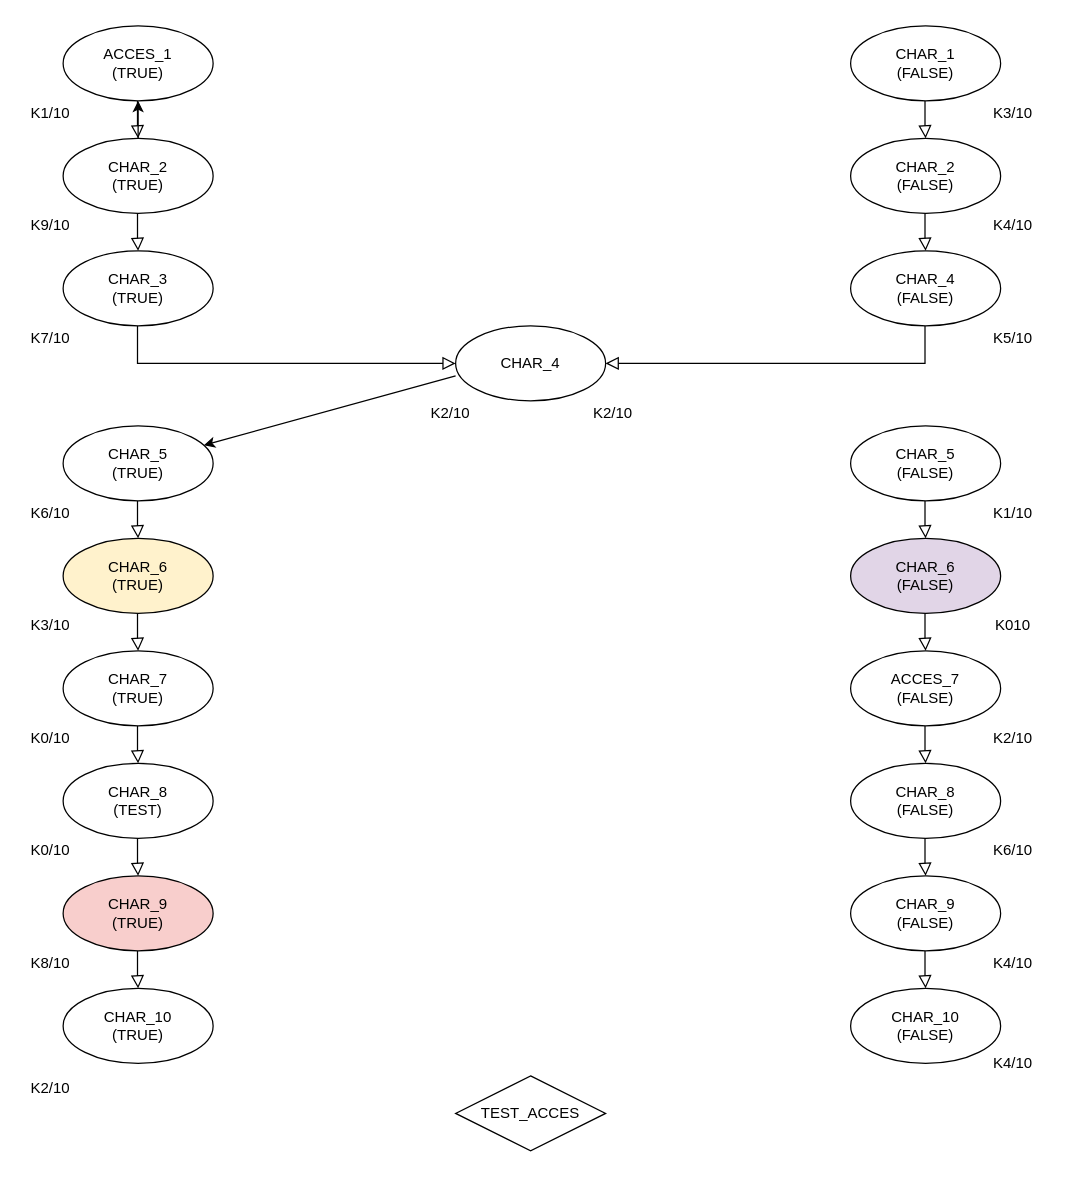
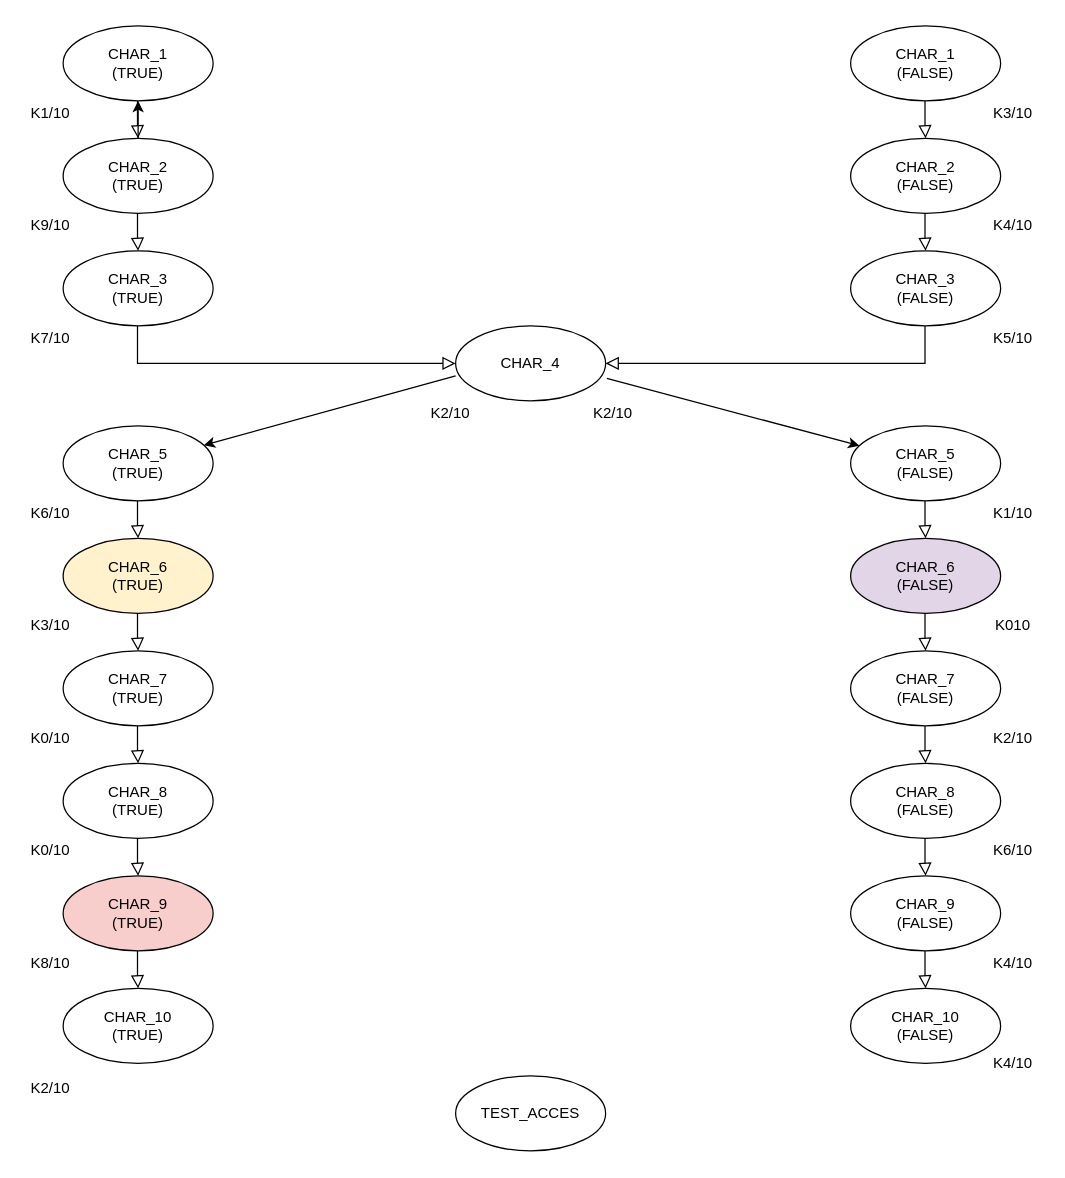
  <mxCell id="0" />
  <mxCell id="1" parent="0" />
- <mxCell id="2" value="&lt;div&gt;ACCES_1&lt;/div&gt;&lt;div&gt;(TRUE)&lt;/div&gt;" style="ellipse;whiteSpace=wrap;html=1;" vertex="1" parent="1"><mxGeometry x="50" y="20" width="120" height="60" as="geometry" /></mxCell>
+ <mxCell id="2" value="&lt;div&gt;CHAR_1&lt;/div&gt;&lt;div&gt;(TRUE)&lt;/div&gt;" style="ellipse;whiteSpace=wrap;html=1;" vertex="1" parent="1"><mxGeometry x="50" y="20" width="120" height="60" as="geometry" /></mxCell>
  <mxCell id="3" value="&lt;div&gt;CHAR_1&lt;/div&gt;&lt;div&gt;(FALSE&lt;span&gt;)&lt;/span&gt;&lt;/div&gt;" style="ellipse;whiteSpace=wrap;html=1;" vertex="1" parent="1"><mxGeometry x="680" y="20" width="120" height="60" as="geometry" /></mxCell>
  <mxCell id="4" value="" style="edgeStyle=orthogonalEdgeStyle;rounded=0;orthogonalLoop=1;jettySize=auto;html=1;" edge="1" parent="1" source="5" target="2"><mxGeometry relative="1" as="geometry" /></mxCell>
  <mxCell id="5" value="&lt;div&gt;CHAR_2&lt;/div&gt;&lt;div&gt;(TRUE)&lt;/div&gt;" style="ellipse;whiteSpace=wrap;html=1;" vertex="1" parent="1"><mxGeometry x="50" y="110" width="120" height="60" as="geometry" /></mxCell>
  <mxCell id="6" value="&lt;div&gt;CHAR_3&lt;/div&gt;&lt;div&gt;(TRUE)&lt;/div&gt;" style="ellipse;whiteSpace=wrap;html=1;" vertex="1" parent="1"><mxGeometry x="50" y="200" width="120" height="60" as="geometry" /></mxCell>
  <mxCell id="7" value="" style="rounded=0;html=1;jettySize=auto;orthogonalLoop=1;fontSize=11;endArrow=block;endFill=0;endSize=8;strokeWidth=1;shadow=0;labelBackgroundColor=none;edgeStyle=orthogonalEdgeStyle;" edge="1" parent="1"><mxGeometry relative="1" as="geometry"><mxPoint x="109.5" y="170" as="sourcePoint" /><mxPoint x="110" y="200" as="targetPoint" /><Array as="points"><mxPoint x="110" y="190" /><mxPoint x="110" y="190" /></Array></mxGeometry></mxCell>
  <mxCell id="8" value="" style="rounded=0;html=1;jettySize=auto;orthogonalLoop=1;fontSize=11;endArrow=block;endFill=0;endSize=8;strokeWidth=1;shadow=0;labelBackgroundColor=none;edgeStyle=orthogonalEdgeStyle;" edge="1" parent="1"><mxGeometry relative="1" as="geometry"><mxPoint x="109.5" y="80" as="sourcePoint" /><mxPoint x="110" y="110" as="targetPoint" /><Array as="points"><mxPoint x="110" y="100" /><mxPoint x="110" y="100" /></Array></mxGeometry></mxCell>
  <mxCell id="9" value="&lt;div&gt;CHAR_4&lt;/div&gt;" style="ellipse;whiteSpace=wrap;html=1;" vertex="1" parent="1"><mxGeometry x="364" y="260" width="120" height="60" as="geometry" /></mxCell>
  <mxCell id="10" value="&lt;div&gt;CHAR_5&lt;/div&gt;&lt;div&gt;(TRUE)&lt;/div&gt;" style="ellipse;whiteSpace=wrap;html=1;" vertex="1" parent="1"><mxGeometry x="50" y="340" width="120" height="60" as="geometry" /></mxCell>
  <mxCell id="11" value="" style="rounded=0;html=1;jettySize=auto;orthogonalLoop=1;fontSize=11;endArrow=block;endFill=0;endSize=8;strokeWidth=1;shadow=0;labelBackgroundColor=none;edgeStyle=orthogonalEdgeStyle;entryX=0;entryY=0.5;entryDx=0;entryDy=0;" edge="1" parent="1" target="9"><mxGeometry relative="1" as="geometry"><mxPoint x="109.5" y="260" as="sourcePoint" /><mxPoint x="110" y="290" as="targetPoint" /><Array as="points"><mxPoint x="110" y="290" /></Array></mxGeometry></mxCell>
  <mxCell id="12" value="" style="rounded=0;html=1;jettySize=auto;orthogonalLoop=1;fontSize=11;endArrow=block;endFill=0;endSize=8;strokeWidth=1;shadow=0;labelBackgroundColor=none;edgeStyle=orthogonalEdgeStyle;" edge="1" parent="1"><mxGeometry relative="1" as="geometry"><mxPoint x="739.5" y="80" as="sourcePoint" /><mxPoint x="740" y="110" as="targetPoint" /><Array as="points"><mxPoint x="740" y="100" /><mxPoint x="740" y="100" /></Array></mxGeometry></mxCell>
  <mxCell id="13" value="" style="rounded=0;html=1;jettySize=auto;orthogonalLoop=1;fontSize=11;endArrow=block;endFill=0;endSize=8;strokeWidth=1;shadow=0;labelBackgroundColor=none;edgeStyle=orthogonalEdgeStyle;" edge="1" parent="1"><mxGeometry relative="1" as="geometry"><mxPoint x="109.5" y="400" as="sourcePoint" /><mxPoint x="110" y="430" as="targetPoint" /><Array as="points"><mxPoint x="110" y="420" /><mxPoint x="110" y="420" /></Array></mxGeometry></mxCell>
  <mxCell id="14" value="&lt;div&gt;CHAR_2&lt;/div&gt;&lt;div&gt;(FALSE&lt;span&gt;)&lt;/span&gt;&lt;/div&gt;" style="ellipse;whiteSpace=wrap;html=1;" vertex="1" parent="1"><mxGeometry x="680" y="110" width="120" height="60" as="geometry" /></mxCell>
  <mxCell id="15" value="" style="rounded=0;html=1;jettySize=auto;orthogonalLoop=1;fontSize=11;endArrow=block;endFill=0;endSize=8;strokeWidth=1;shadow=0;labelBackgroundColor=none;edgeStyle=orthogonalEdgeStyle;" edge="1" parent="1"><mxGeometry relative="1" as="geometry"><mxPoint x="739.5" y="170" as="sourcePoint" /><mxPoint x="740" y="200" as="targetPoint" /><Array as="points"><mxPoint x="740" y="190" /><mxPoint x="740" y="190" /></Array></mxGeometry></mxCell>
- <mxCell id="16" value="&lt;div&gt;CHAR_4&lt;/div&gt;&lt;div&gt;(FALSE&lt;span&gt;)&lt;/span&gt;&lt;/div&gt;" style="ellipse;whiteSpace=wrap;html=1;" vertex="1" parent="1"><mxGeometry x="680" y="200" width="120" height="60" as="geometry" /></mxCell>
+ <mxCell id="16" value="&lt;div&gt;CHAR_3&lt;/div&gt;&lt;div&gt;(FALSE&lt;span&gt;)&lt;/span&gt;&lt;/div&gt;" style="ellipse;whiteSpace=wrap;html=1;" vertex="1" parent="1"><mxGeometry x="680" y="200" width="120" height="60" as="geometry" /></mxCell>
  <mxCell id="17" value="" style="rounded=0;html=1;jettySize=auto;orthogonalLoop=1;fontSize=11;endArrow=block;endFill=0;endSize=8;strokeWidth=1;shadow=0;labelBackgroundColor=none;edgeStyle=orthogonalEdgeStyle;entryX=1;entryY=0.5;entryDx=0;entryDy=0;" edge="1" parent="1" target="9"><mxGeometry relative="1" as="geometry"><mxPoint x="739.5" y="260" as="sourcePoint" /><mxPoint x="740" y="290" as="targetPoint" /><Array as="points"><mxPoint x="740" y="290" /></Array></mxGeometry></mxCell>
  <mxCell id="18" value="" style="endArrow=classic;html=1;" edge="1" parent="1" target="10"><mxGeometry width="50" height="50" relative="1" as="geometry"><mxPoint x="364" y="300" as="sourcePoint" /><mxPoint x="294" y="350" as="targetPoint" /></mxGeometry></mxCell>
  <mxCell id="19" value="&lt;div&gt;CHAR_5&lt;/div&gt;&lt;div&gt;(FALSE)&lt;/div&gt;" style="ellipse;whiteSpace=wrap;html=1;" vertex="1" parent="1"><mxGeometry x="680" y="340" width="120" height="60" as="geometry" /></mxCell>
+ <mxCell id="20" value="" style="endArrow=classic;html=1;exitX=1.008;exitY=0.7;exitDx=0;exitDy=0;exitPerimeter=0;" edge="1" parent="1" target="19" source="9"><mxGeometry width="50" height="50" relative="1" as="geometry"><mxPoint x="554" y="277.98" as="sourcePoint" /><mxPoint x="924" y="350" as="targetPoint" /></mxGeometry></mxCell>
  <mxCell id="21" value="&lt;div&gt;CHAR_6&lt;/div&gt;&lt;div&gt;(TRUE)&lt;/div&gt;" style="ellipse;whiteSpace=wrap;html=1;fillColor=#fff2cc;" vertex="1" parent="1"><mxGeometry x="50" y="430" width="120" height="60" as="geometry" /></mxCell>
  <mxCell id="22" value="&lt;div&gt;CHAR_7&lt;/div&gt;&lt;div&gt;(TRUE)&lt;/div&gt;" style="ellipse;whiteSpace=wrap;html=1;" vertex="1" parent="1"><mxGeometry x="50" y="520" width="120" height="60" as="geometry" /></mxCell>
- <mxCell id="23" value="&lt;div&gt;CHAR_8&lt;/div&gt;&lt;div&gt;(TEST)&lt;/div&gt;" style="ellipse;whiteSpace=wrap;html=1;" vertex="1" parent="1"><mxGeometry x="50" y="610" width="120" height="60" as="geometry" /></mxCell>
+ <mxCell id="23" value="&lt;div&gt;CHAR_8&lt;/div&gt;&lt;div&gt;(TRUE)&lt;/div&gt;" style="ellipse;whiteSpace=wrap;html=1;" vertex="1" parent="1"><mxGeometry x="50" y="610" width="120" height="60" as="geometry" /></mxCell>
  <mxCell id="24" value="" style="rounded=0;html=1;jettySize=auto;orthogonalLoop=1;fontSize=11;endArrow=block;endFill=0;endSize=8;strokeWidth=1;shadow=0;labelBackgroundColor=none;edgeStyle=orthogonalEdgeStyle;" edge="1" parent="1"><mxGeometry relative="1" as="geometry"><mxPoint x="109.5" y="580" as="sourcePoint" /><mxPoint x="110" y="610" as="targetPoint" /><Array as="points"><mxPoint x="110" y="600" /><mxPoint x="110" y="600" /></Array></mxGeometry></mxCell>
  <mxCell id="25" value="" style="rounded=0;html=1;jettySize=auto;orthogonalLoop=1;fontSize=11;endArrow=block;endFill=0;endSize=8;strokeWidth=1;shadow=0;labelBackgroundColor=none;edgeStyle=orthogonalEdgeStyle;" edge="1" parent="1"><mxGeometry relative="1" as="geometry"><mxPoint x="109.5" y="490" as="sourcePoint" /><mxPoint x="110" y="520" as="targetPoint" /><Array as="points"><mxPoint x="110" y="510" /><mxPoint x="110" y="510" /></Array></mxGeometry></mxCell>
  <mxCell id="26" value="" style="rounded=0;html=1;jettySize=auto;orthogonalLoop=1;fontSize=11;endArrow=block;endFill=0;endSize=8;strokeWidth=1;shadow=0;labelBackgroundColor=none;edgeStyle=orthogonalEdgeStyle;" edge="1" parent="1"><mxGeometry relative="1" as="geometry"><mxPoint x="109.5" y="670" as="sourcePoint" /><mxPoint x="110" y="700" as="targetPoint" /><Array as="points"><mxPoint x="110" y="690" /><mxPoint x="110" y="690" /></Array></mxGeometry></mxCell>
  <mxCell id="27" value="&lt;div&gt;CHAR_9&lt;/div&gt;&lt;div&gt;(TRUE)&lt;/div&gt;" style="ellipse;whiteSpace=wrap;html=1;fillColor=#f8cecc;" vertex="1" parent="1"><mxGeometry x="50" y="700" width="120" height="60" as="geometry" /></mxCell>
  <mxCell id="28" value="&lt;div&gt;CHAR_10&lt;/div&gt;&lt;div&gt;(TRUE)&lt;/div&gt;" style="ellipse;whiteSpace=wrap;html=1;" vertex="1" parent="1"><mxGeometry x="50" y="790" width="120" height="60" as="geometry" /></mxCell>
  <mxCell id="29" value="" style="rounded=0;html=1;jettySize=auto;orthogonalLoop=1;fontSize=11;endArrow=block;endFill=0;endSize=8;strokeWidth=1;shadow=0;labelBackgroundColor=none;edgeStyle=orthogonalEdgeStyle;" edge="1" parent="1"><mxGeometry relative="1" as="geometry"><mxPoint x="109.5" y="760" as="sourcePoint" /><mxPoint x="110" y="790" as="targetPoint" /><Array as="points"><mxPoint x="110" y="780" /><mxPoint x="110" y="780" /></Array></mxGeometry></mxCell>
  <mxCell id="30" value="" style="rounded=0;html=1;jettySize=auto;orthogonalLoop=1;fontSize=11;endArrow=block;endFill=0;endSize=8;strokeWidth=1;shadow=0;labelBackgroundColor=none;edgeStyle=orthogonalEdgeStyle;" edge="1" parent="1"><mxGeometry relative="1" as="geometry"><mxPoint x="739.5" y="400" as="sourcePoint" /><mxPoint x="740" y="430" as="targetPoint" /><Array as="points"><mxPoint x="740" y="420" /><mxPoint x="740" y="420" /></Array></mxGeometry></mxCell>
  <mxCell id="31" value="&lt;div&gt;CHAR_6&lt;/div&gt;&lt;div&gt;(FALSE&lt;span&gt;)&lt;/span&gt;&lt;/div&gt;" style="ellipse;whiteSpace=wrap;html=1;fillColor=#e1d5e7;" vertex="1" parent="1"><mxGeometry x="680" y="430" width="120" height="60" as="geometry" /></mxCell>
  <mxCell id="32" value="" style="rounded=0;html=1;jettySize=auto;orthogonalLoop=1;fontSize=11;endArrow=block;endFill=0;endSize=8;strokeWidth=1;shadow=0;labelBackgroundColor=none;edgeStyle=orthogonalEdgeStyle;" edge="1" parent="1"><mxGeometry relative="1" as="geometry"><mxPoint x="739.5" y="490" as="sourcePoint" /><mxPoint x="740" y="520" as="targetPoint" /><Array as="points"><mxPoint x="740" y="510" /><mxPoint x="740" y="510" /></Array></mxGeometry></mxCell>
- <mxCell id="33" value="&lt;div&gt;ACCES_7&lt;/div&gt;&lt;div&gt;(FALSE&lt;span&gt;)&lt;/span&gt;&lt;/div&gt;" style="ellipse;whiteSpace=wrap;html=1;" vertex="1" parent="1"><mxGeometry x="680" y="520" width="120" height="60" as="geometry" /></mxCell>
+ <mxCell id="33" value="&lt;div&gt;CHAR_7&lt;/div&gt;&lt;div&gt;(FALSE&lt;span&gt;)&lt;/span&gt;&lt;/div&gt;" style="ellipse;whiteSpace=wrap;html=1;" vertex="1" parent="1"><mxGeometry x="680" y="520" width="120" height="60" as="geometry" /></mxCell>
  <mxCell id="34" value="" style="rounded=0;html=1;jettySize=auto;orthogonalLoop=1;fontSize=11;endArrow=block;endFill=0;endSize=8;strokeWidth=1;shadow=0;labelBackgroundColor=none;edgeStyle=orthogonalEdgeStyle;" edge="1" parent="1"><mxGeometry relative="1" as="geometry"><mxPoint x="739.5" y="580" as="sourcePoint" /><mxPoint x="740" y="610" as="targetPoint" /><Array as="points"><mxPoint x="740" y="600" /><mxPoint x="740" y="600" /></Array></mxGeometry></mxCell>
  <mxCell id="35" value="&lt;div&gt;CHAR_8&lt;/div&gt;&lt;div&gt;(FALSE&lt;span&gt;)&lt;/span&gt;&lt;/div&gt;" style="ellipse;whiteSpace=wrap;html=1;" vertex="1" parent="1"><mxGeometry x="680" y="610" width="120" height="60" as="geometry" /></mxCell>
  <mxCell id="36" value="" style="rounded=0;html=1;jettySize=auto;orthogonalLoop=1;fontSize=11;endArrow=block;endFill=0;endSize=8;strokeWidth=1;shadow=0;labelBackgroundColor=none;edgeStyle=orthogonalEdgeStyle;" edge="1" parent="1"><mxGeometry relative="1" as="geometry"><mxPoint x="739.5" y="670" as="sourcePoint" /><mxPoint x="740" y="700" as="targetPoint" /><Array as="points"><mxPoint x="740" y="690" /><mxPoint x="740" y="690" /></Array></mxGeometry></mxCell>
  <mxCell id="37" value="&lt;div&gt;CHAR_9&lt;/div&gt;&lt;div&gt;(FALSE&lt;span&gt;)&lt;/span&gt;&lt;/div&gt;" style="ellipse;whiteSpace=wrap;html=1;" vertex="1" parent="1"><mxGeometry x="680" y="700" width="120" height="60" as="geometry" /></mxCell>
  <mxCell id="38" value="" style="rounded=0;html=1;jettySize=auto;orthogonalLoop=1;fontSize=11;endArrow=block;endFill=0;endSize=8;strokeWidth=1;shadow=0;labelBackgroundColor=none;edgeStyle=orthogonalEdgeStyle;" edge="1" parent="1"><mxGeometry relative="1" as="geometry"><mxPoint x="739.5" y="760" as="sourcePoint" /><mxPoint x="740" y="790" as="targetPoint" /><Array as="points"><mxPoint x="740" y="780" /><mxPoint x="740" y="780" /></Array></mxGeometry></mxCell>
  <mxCell id="39" value="&lt;div&gt;CHAR_10&lt;/div&gt;&lt;div&gt;(FALSE&lt;span&gt;)&lt;/span&gt;&lt;/div&gt;" style="ellipse;whiteSpace=wrap;html=1;" vertex="1" parent="1"><mxGeometry x="680" y="790" width="120" height="60" as="geometry" /></mxCell>
  <mxCell id="40" value="K1/10" style="text;html=1;strokeColor=none;fillColor=none;align=center;verticalAlign=middle;whiteSpace=wrap;rounded=0;" vertex="1" parent="1"><mxGeometry x="20" y="80" width="40" height="20" as="geometry" /></mxCell>
  <mxCell id="41" value="K9/10" style="text;html=1;strokeColor=none;fillColor=none;align=center;verticalAlign=middle;whiteSpace=wrap;rounded=0;" vertex="1" parent="1"><mxGeometry x="20" y="170" width="40" height="20" as="geometry" /></mxCell>
  <mxCell id="42" value="K7/10" style="text;html=1;strokeColor=none;fillColor=none;align=center;verticalAlign=middle;whiteSpace=wrap;rounded=0;" vertex="1" parent="1"><mxGeometry x="20" y="260" width="40" height="20" as="geometry" /></mxCell>
  <mxCell id="43" value="K3/10&lt;br&gt;" style="text;html=1;strokeColor=none;fillColor=none;align=center;verticalAlign=middle;whiteSpace=wrap;rounded=0;" vertex="1" parent="1"><mxGeometry x="790" y="80" width="40" height="20" as="geometry" /></mxCell>
  <mxCell id="44" value="K4/10" style="text;html=1;strokeColor=none;fillColor=none;align=center;verticalAlign=middle;whiteSpace=wrap;rounded=0;" vertex="1" parent="1"><mxGeometry x="790" y="170" width="40" height="20" as="geometry" /></mxCell>
  <mxCell id="45" value="K5/10" style="text;html=1;strokeColor=none;fillColor=none;align=center;verticalAlign=middle;whiteSpace=wrap;rounded=0;" vertex="1" parent="1"><mxGeometry x="790" y="260" width="40" height="20" as="geometry" /></mxCell>
  <mxCell id="46" value="K2/10" style="text;html=1;strokeColor=none;fillColor=none;align=center;verticalAlign=middle;whiteSpace=wrap;rounded=0;" vertex="1" parent="1"><mxGeometry x="340" y="320" width="40" height="20" as="geometry" /></mxCell>
  <mxCell id="47" value="K2/10" style="text;html=1;strokeColor=none;fillColor=none;align=center;verticalAlign=middle;whiteSpace=wrap;rounded=0;" vertex="1" parent="1"><mxGeometry x="470" y="320" width="40" height="20" as="geometry" /></mxCell>
  <mxCell id="48" value="K6/10" style="text;html=1;strokeColor=none;fillColor=none;align=center;verticalAlign=middle;whiteSpace=wrap;rounded=0;" vertex="1" parent="1"><mxGeometry x="20" y="400" width="40" height="20" as="geometry" /></mxCell>
  <mxCell id="49" value="K3/10" style="text;html=1;strokeColor=none;fillColor=none;align=center;verticalAlign=middle;whiteSpace=wrap;rounded=0;" vertex="1" parent="1"><mxGeometry x="20" y="490" width="40" height="20" as="geometry" /></mxCell>
  <mxCell id="50" value="K0/10" style="text;html=1;strokeColor=none;fillColor=none;align=center;verticalAlign=middle;whiteSpace=wrap;rounded=0;" vertex="1" parent="1"><mxGeometry x="20" y="670" width="40" height="20" as="geometry" /></mxCell>
  <mxCell id="51" value="K8/10" style="text;html=1;strokeColor=none;fillColor=none;align=center;verticalAlign=middle;whiteSpace=wrap;rounded=0;" vertex="1" parent="1"><mxGeometry x="20" y="760" width="40" height="20" as="geometry" /></mxCell>
  <mxCell id="52" value="K2/10" style="text;html=1;strokeColor=none;fillColor=none;align=center;verticalAlign=middle;whiteSpace=wrap;rounded=0;" vertex="1" parent="1"><mxGeometry x="20" y="860" width="40" height="20" as="geometry" /></mxCell>
  <mxCell id="53" value="K2/10" style="text;html=1;strokeColor=none;fillColor=none;align=center;verticalAlign=middle;whiteSpace=wrap;rounded=0;" vertex="1" parent="1"><mxGeometry x="790" y="580" width="40" height="20" as="geometry" /></mxCell>
  <mxCell id="54" value="K0/10" style="text;html=1;strokeColor=none;fillColor=none;align=center;verticalAlign=middle;whiteSpace=wrap;rounded=0;" vertex="1" parent="1"><mxGeometry x="20" y="580" width="40" height="20" as="geometry" /></mxCell>
  <mxCell id="55" value="K6/10" style="text;html=1;strokeColor=none;fillColor=none;align=center;verticalAlign=middle;whiteSpace=wrap;rounded=0;" vertex="1" parent="1"><mxGeometry x="790" y="670" width="40" height="20" as="geometry" /></mxCell>
  <mxCell id="56" value="K4/10" style="text;html=1;strokeColor=none;fillColor=none;align=center;verticalAlign=middle;whiteSpace=wrap;rounded=0;" vertex="1" parent="1"><mxGeometry x="790" y="760" width="40" height="20" as="geometry" /></mxCell>
  <mxCell id="57" value="K4/10" style="text;html=1;strokeColor=none;fillColor=none;align=center;verticalAlign=middle;whiteSpace=wrap;rounded=0;" vertex="1" parent="1"><mxGeometry x="790" y="840" width="40" height="20" as="geometry" /></mxCell>
  <mxCell id="58" value="K010" style="text;html=1;strokeColor=none;fillColor=none;align=center;verticalAlign=middle;whiteSpace=wrap;rounded=0;" vertex="1" parent="1"><mxGeometry x="790" y="490" width="40" height="20" as="geometry" /></mxCell>
  <mxCell id="59" value="K1/10" style="text;html=1;strokeColor=none;fillColor=none;align=center;verticalAlign=middle;whiteSpace=wrap;rounded=0;" vertex="1" parent="1"><mxGeometry x="790" y="400" width="40" height="20" as="geometry" /></mxCell>
- <mxCell id="60" value="TEST_ACCES" style="rhombus;whiteSpace=wrap;html=1;" vertex="1" parent="1"><mxGeometry x="364" y="860" width="120" height="60" as="geometry" /></mxCell>
+ <mxCell id="60" value="TEST_ACCES" style="ellipse;whiteSpace=wrap;html=1;" vertex="1" parent="1"><mxGeometry x="364" y="860" width="120" height="60" as="geometry" /></mxCell>
